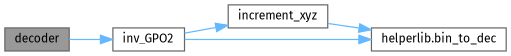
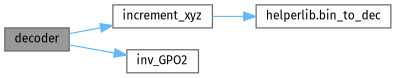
  digraph {
    fontname="Fira Sans"
    rankdir=LR
    node [color=grey40 fillcolor=white fontname="Fira Sans" fontsize=10 shape=box style=filled]
    edge [color=steelblue1 fontname="Fira Sans" fontsize=10 labelfontname=Helvetica labelfontsize=10 style=solid]
    n1 [color=gray40 fillcolor=grey60 fontcolor=black height=0.2 label=decoder width=0.4]
    n2 [height=0.2 label=increment_xyz width=0.4]
    n3 [height=0.2 label=inv_GPO2 width=0.4]
    n4 [height=0.2 label="helperlib.bin_to_dec" width=0.4]
-   n3 -> n2
+   n1 -> n2
    n1 -> n3
    n2 -> n4
-   n3 -> n4
  }
